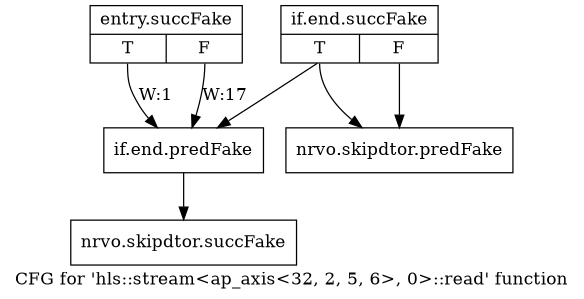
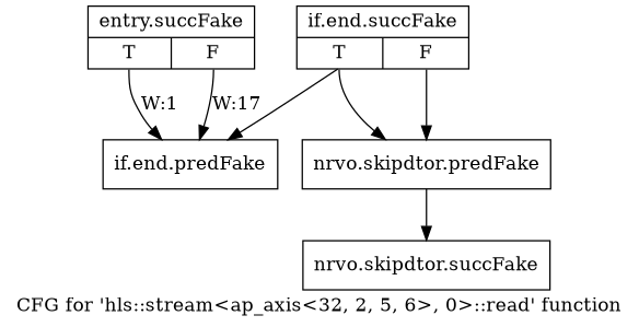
  digraph {
    label="CFG for 'hls::stream\<ap_axis\<32, 2, 5, 6\>, 0\>::read' function"
    node [filename="/proj/xbuilds/2019.2_0801_1/installs/lin64/Scout/HEAD/include/hls_stream.h" linenumber=177 shape=record]
    edge [filename="/proj/xbuilds/2019.2_0801_1/installs/lin64/Scout/HEAD/include/hls_stream.h"]
    n1 [label="{entry.succFake|{<s0>T|<s1>F}}" linenumber=165]
    n2 [label="{if.end.predFake}" linenumber=176]
    n3 [label="{if.end.succFake|{<s0>T|<s1>F}}"]
    n4 [label="{nrvo.skipdtor.predFake}"]
    n5 [label="{nrvo.skipdtor.succFake}"]
    n1 -> n2 [label="W:1" tailport=s0]
    n1 -> n2 [label="W:17" tailport=s1]
    n3 -> n2
    n3 -> n4 [tailport=s0 filename=""]
    n3 -> n4 [tailport=s1]
-   n2 -> n5
+   n4 -> n5
  }
